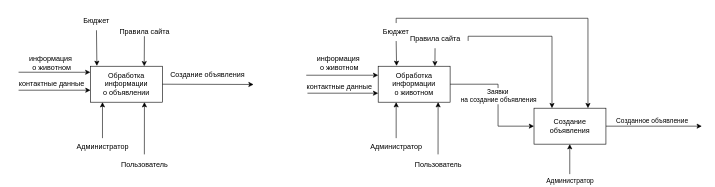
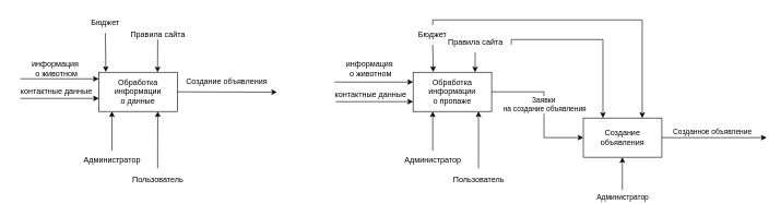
  <mxCell id="0" />
  <mxCell id="1" parent="0" />
- <mxCell id="2" value="Обработка&lt;div&gt;информации&lt;/div&gt;&lt;div&gt;о объявлении&lt;/div&gt;" style="rounded=0;whiteSpace=wrap;html=1;" parent="1" vertex="1"><mxGeometry x="150" y="110" width="120" height="60" as="geometry" /></mxCell>
+ <mxCell id="2" value="Обработка&lt;div&gt;информации&lt;/div&gt;&lt;div&gt;о данные&lt;/div&gt;" style="rounded=0;whiteSpace=wrap;html=1;" parent="1" vertex="1"><mxGeometry x="150" y="110" width="120" height="60" as="geometry" /></mxCell>
  <mxCell id="3" value="" style="endArrow=classic;html=1;rounded=0;entryX=0.089;entryY=-0.009;entryDx=0;entryDy=0;entryPerimeter=0;exitX=0.5;exitY=1;exitDx=0;exitDy=0;" parent="1" source="4" edge="1"><mxGeometry width="50" height="50" relative="1" as="geometry"><mxPoint x="161" y="60" as="sourcePoint" /><mxPoint x="160.68" y="109.46" as="targetPoint" /></mxGeometry></mxCell>
  <mxCell id="4" value="Бюджет" style="text;html=1;align=center;verticalAlign=middle;whiteSpace=wrap;rounded=0;" parent="1" vertex="1"><mxGeometry x="130" y="20" width="60" height="30" as="geometry" /></mxCell>
  <mxCell id="5" value="" style="endArrow=classic;html=1;rounded=0;entryX=-0.002;entryY=0.168;entryDx=0;entryDy=0;entryPerimeter=0;" parent="1" target="2" edge="1"><mxGeometry width="50" height="50" relative="1" as="geometry"><mxPoint x="30" y="120" as="sourcePoint" /><mxPoint x="128.44" y="120.44" as="targetPoint" /></mxGeometry></mxCell>
  <mxCell id="6" value="" style="endArrow=classic;html=1;rounded=0;entryX=-0.013;entryY=0.174;entryDx=0;entryDy=0;entryPerimeter=0;" parent="1" edge="1"><mxGeometry width="50" height="50" relative="1" as="geometry"><mxPoint x="30" y="150" as="sourcePoint" /><mxPoint x="150" y="150" as="targetPoint" /></mxGeometry></mxCell>
  <mxCell id="7" value="контактные данные" style="text;html=1;align=center;verticalAlign=middle;resizable=0;points=[];autosize=1;strokeColor=none;fillColor=none;" parent="1" vertex="1"><mxGeometry x="20" y="125" width="130" height="30" as="geometry" /></mxCell>
  <mxCell id="8" value="информация&amp;nbsp;&lt;div&gt;о животном&lt;/div&gt;" style="text;html=1;align=center;verticalAlign=middle;resizable=0;points=[];autosize=1;strokeColor=none;fillColor=none;" parent="1" vertex="1"><mxGeometry x="35" y="85" width="100" height="40" as="geometry" /></mxCell>
  <mxCell id="9" value="" style="endArrow=classic;html=1;rounded=0;entryX=1.014;entryY=1.015;entryDx=0;entryDy=0;entryPerimeter=0;" parent="1" target="10" edge="1"><mxGeometry width="50" height="50" relative="1" as="geometry"><mxPoint x="270" y="140" as="sourcePoint" /><mxPoint x="360" y="140" as="targetPoint" /></mxGeometry></mxCell>
  <mxCell id="10" value="Создание объявления" style="text;html=1;align=center;verticalAlign=middle;resizable=0;points=[];autosize=1;strokeColor=none;fillColor=none;" parent="1" vertex="1"><mxGeometry x="270" y="110" width="150" height="30" as="geometry" /></mxCell>
  <mxCell id="11" value="" style="endArrow=classic;html=1;rounded=0;" parent="1" edge="1"><mxGeometry width="50" height="50" relative="1" as="geometry"><mxPoint x="170" y="230" as="sourcePoint" /><mxPoint x="170" y="170" as="targetPoint" /></mxGeometry></mxCell>
  <mxCell id="12" value="Администратор" style="text;html=1;align=center;verticalAlign=middle;resizable=0;points=[];autosize=1;strokeColor=none;fillColor=none;" parent="1" vertex="1"><mxGeometry x="115" y="230" width="110" height="30" as="geometry" /></mxCell>
  <mxCell id="13" value="" style="endArrow=classic;html=1;rounded=0;exitX=0.499;exitY=-0.097;exitDx=0;exitDy=0;exitPerimeter=0;" parent="1" source="14" edge="1"><mxGeometry width="50" height="50" relative="1" as="geometry"><mxPoint x="240" y="230" as="sourcePoint" /><mxPoint x="240" y="170" as="targetPoint" /></mxGeometry></mxCell>
  <mxCell id="14" value="Пользователь" style="text;html=1;align=center;verticalAlign=middle;resizable=0;points=[];autosize=1;strokeColor=none;fillColor=none;" parent="1" vertex="1"><mxGeometry x="190" y="260" width="100" height="30" as="geometry" /></mxCell>
  <mxCell id="15" value="" style="endArrow=classic;html=1;rounded=0;entryX=0.666;entryY=-0.032;entryDx=0;entryDy=0;entryPerimeter=0;" parent="1" edge="1"><mxGeometry width="50" height="50" relative="1" as="geometry"><mxPoint x="240" y="60" as="sourcePoint" /><mxPoint x="239.66" y="110" as="targetPoint" /></mxGeometry></mxCell>
  <mxCell id="16" value="Правила сайта" style="text;html=1;align=center;verticalAlign=middle;resizable=0;points=[];autosize=1;strokeColor=none;fillColor=none;" parent="1" vertex="1"><mxGeometry x="185" y="38" width="110" height="30" as="geometry" /></mxCell>
- <mxCell id="17" value="Обработка&lt;div&gt;информации&lt;/div&gt;&lt;div&gt;о животном&lt;/div&gt;" style="rounded=0;whiteSpace=wrap;html=1;" parent="1" vertex="1"><mxGeometry x="630" y="110" width="120" height="60" as="geometry" /></mxCell>
+ <mxCell id="17" value="Обработка&lt;div&gt;информации&lt;/div&gt;&lt;div&gt;о пропаже&lt;/div&gt;" style="rounded=0;whiteSpace=wrap;html=1;" parent="1" vertex="1"><mxGeometry x="630" y="110" width="120" height="60" as="geometry" /></mxCell>
  <mxCell id="18" value="" style="endArrow=classic;html=1;rounded=0;entryX=0.666;entryY=-0.032;entryDx=0;entryDy=0;entryPerimeter=0;" parent="1" source="20" edge="1"><mxGeometry width="50" height="50" relative="1" as="geometry"><mxPoint x="725" y="60" as="sourcePoint" /><mxPoint x="724.66" y="110" as="targetPoint" /></mxGeometry></mxCell>
  <mxCell id="19" style="edgeStyle=orthogonalEdgeStyle;rounded=0;orthogonalLoop=1;jettySize=auto;html=1;entryX=0.25;entryY=0;entryDx=0;entryDy=0;exitX=1.001;exitY=0.591;exitDx=0;exitDy=0;exitPerimeter=0;" parent="1" source="20" target="35" edge="1"><mxGeometry relative="1" as="geometry"><Array as="points"><mxPoint x="780" y="60" /><mxPoint x="920" y="60" /></Array></mxGeometry></mxCell>
  <mxCell id="20" value="Правила сайта" style="text;html=1;align=center;verticalAlign=middle;resizable=0;points=[];autosize=1;strokeColor=none;fillColor=none;" parent="1" vertex="1"><mxGeometry x="670" y="50" width="110" height="30" as="geometry" /></mxCell>
  <mxCell id="21" value="" style="endArrow=classic;html=1;rounded=0;entryX=0.089;entryY=-0.009;entryDx=0;entryDy=0;entryPerimeter=0;exitX=0.5;exitY=1;exitDx=0;exitDy=0;" parent="1" source="22" edge="1"><mxGeometry width="50" height="50" relative="1" as="geometry"><mxPoint x="661" y="60" as="sourcePoint" /><mxPoint x="660.68" y="109.46" as="targetPoint" /></mxGeometry></mxCell>
  <mxCell id="22" value="Бюджет" style="text;html=1;align=center;verticalAlign=middle;whiteSpace=wrap;rounded=0;" parent="1" vertex="1"><mxGeometry x="630" y="38" width="60" height="30" as="geometry" /></mxCell>
  <mxCell id="23" value="" style="endArrow=classic;html=1;rounded=0;entryX=-0.002;entryY=0.168;entryDx=0;entryDy=0;entryPerimeter=0;" parent="1" edge="1"><mxGeometry width="50" height="50" relative="1" as="geometry"><mxPoint x="510" y="125" as="sourcePoint" /><mxPoint x="630" y="125" as="targetPoint" /></mxGeometry></mxCell>
  <mxCell id="24" value="контактные данные" style="text;html=1;align=center;verticalAlign=middle;resizable=0;points=[];autosize=1;strokeColor=none;fillColor=none;" parent="1" vertex="1"><mxGeometry x="500" y="130" width="130" height="30" as="geometry" /></mxCell>
  <mxCell id="25" value="информация&amp;nbsp;&lt;div&gt;о животном&lt;/div&gt;" style="text;html=1;align=center;verticalAlign=middle;resizable=0;points=[];autosize=1;strokeColor=none;fillColor=none;" parent="1" vertex="1"><mxGeometry x="515" y="85" width="100" height="40" as="geometry" /></mxCell>
  <mxCell id="26" value="" style="endArrow=classic;html=1;rounded=0;entryX=0.967;entryY=1.029;entryDx=0;entryDy=0;entryPerimeter=0;" parent="1" edge="1"><mxGeometry width="50" height="50" relative="1" as="geometry"><mxPoint x="512" y="155" as="sourcePoint" /><mxPoint x="630" y="155" as="targetPoint" /></mxGeometry></mxCell>
  <mxCell id="27" value="" style="endArrow=classic;html=1;rounded=0;" parent="1" edge="1"><mxGeometry width="50" height="50" relative="1" as="geometry"><mxPoint x="660" y="230" as="sourcePoint" /><mxPoint x="660" y="170" as="targetPoint" /></mxGeometry></mxCell>
  <mxCell id="28" value="Администратор" style="text;html=1;align=center;verticalAlign=middle;resizable=0;points=[];autosize=1;strokeColor=none;fillColor=none;" parent="1" vertex="1"><mxGeometry x="605" y="230" width="110" height="30" as="geometry" /></mxCell>
  <mxCell id="29" value="" style="endArrow=classic;html=1;rounded=0;exitX=0.499;exitY=-0.097;exitDx=0;exitDy=0;exitPerimeter=0;" parent="1" source="30" edge="1"><mxGeometry width="50" height="50" relative="1" as="geometry"><mxPoint x="730" y="230" as="sourcePoint" /><mxPoint x="730" y="170" as="targetPoint" /></mxGeometry></mxCell>
  <mxCell id="30" value="Пользователь" style="text;html=1;align=center;verticalAlign=middle;resizable=0;points=[];autosize=1;strokeColor=none;fillColor=none;" parent="1" vertex="1"><mxGeometry x="680" y="260" width="100" height="30" as="geometry" /></mxCell>
  <mxCell id="31" value="" style="endArrow=classic;html=1;rounded=0;entryX=0;entryY=0.5;entryDx=0;entryDy=0;" parent="1" target="35" edge="1"><mxGeometry width="50" height="50" relative="1" as="geometry"><mxPoint x="750" y="140" as="sourcePoint" /><mxPoint x="860" y="180" as="targetPoint" /><Array as="points"><mxPoint x="830" y="140" /><mxPoint x="830" y="210" /></Array></mxGeometry></mxCell>
  <mxCell id="32" value="Заявки&amp;nbsp;&lt;div&gt;на создание объявления&lt;/div&gt;" style="edgeLabel;html=1;align=center;verticalAlign=middle;resizable=0;points=[];" parent="31" vertex="1" connectable="0"><mxGeometry x="0.002" relative="1" as="geometry"><mxPoint y="-6" as="offset" /></mxGeometry></mxCell>
  <mxCell id="33" style="edgeStyle=orthogonalEdgeStyle;rounded=0;orthogonalLoop=1;jettySize=auto;html=1;" parent="1" source="35" edge="1"><mxGeometry relative="1" as="geometry"><mxPoint x="1170" y="210" as="targetPoint" /></mxGeometry></mxCell>
  <mxCell id="34" value="Созданное объявление" style="edgeLabel;html=1;align=center;verticalAlign=middle;resizable=0;points=[];" parent="33" vertex="1" connectable="0"><mxGeometry x="-0.051" y="-2" relative="1" as="geometry"><mxPoint y="-12" as="offset" /></mxGeometry></mxCell>
  <mxCell id="35" value="Создание объявления" style="rounded=0;whiteSpace=wrap;html=1;" parent="1" vertex="1"><mxGeometry x="890" y="180" width="120" height="60" as="geometry" /></mxCell>
  <mxCell id="36" value="" style="endArrow=classic;html=1;rounded=0;" parent="1" edge="1"><mxGeometry width="50" height="50" relative="1" as="geometry"><mxPoint x="949.66" y="290" as="sourcePoint" /><mxPoint x="949.66" y="240" as="targetPoint" /></mxGeometry></mxCell>
  <mxCell id="37" value="Администратор" style="edgeLabel;html=1;align=center;verticalAlign=middle;resizable=0;points=[];" parent="36" vertex="1" connectable="0"><mxGeometry x="0.335" relative="1" as="geometry"><mxPoint y="43" as="offset" /></mxGeometry></mxCell>
  <mxCell id="38" style="edgeStyle=orthogonalEdgeStyle;rounded=0;orthogonalLoop=1;jettySize=auto;html=1;entryX=0.75;entryY=0;entryDx=0;entryDy=0;" parent="1" source="22" target="35" edge="1"><mxGeometry relative="1" as="geometry"><mxPoint x="978" y="176" as="targetPoint" /><Array as="points"><mxPoint x="980" y="30" /></Array></mxGeometry></mxCell>
